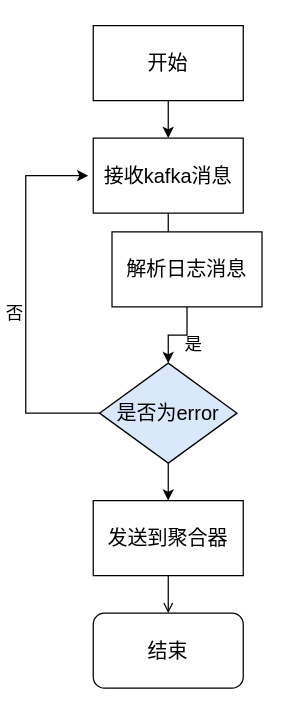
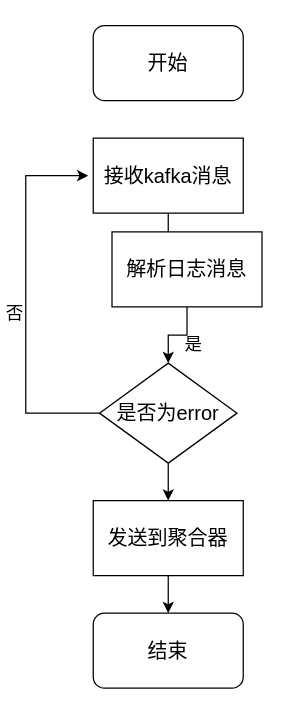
  <mxCell id="0" />
  <mxCell id="1" parent="0" />
- <mxCell id="2" style="edgeStyle=orthogonalEdgeStyle;rounded=0;orthogonalLoop=1;jettySize=auto;html=1;entryX=0.5;entryY=0;entryDx=0;entryDy=0;" edge="1" parent="1" source="3" target="5"><mxGeometry relative="1" as="geometry" /></mxCell>
- <mxCell id="3" value="&lt;font style=&quot;font-size: 16px;&quot;&gt;开始&lt;/font&gt;" style="whiteSpace=wrap;html=1;rounded=0;" vertex="1" parent="1"><mxGeometry x="74" y="20" width="120" height="60" as="geometry" /></mxCell>
+ <mxCell id="3" value="&lt;font style=&quot;font-size: 16px;&quot;&gt;开始&lt;/font&gt;" style="rounded=1;whiteSpace=wrap;html=1;" vertex="1" parent="1"><mxGeometry x="74" y="20" width="120" height="60" as="geometry" /></mxCell>
  <mxCell id="4" style="edgeStyle=orthogonalEdgeStyle;rounded=0;orthogonalLoop=1;jettySize=auto;html=1;entryX=0.5;entryY=0;entryDx=0;entryDy=0;" edge="1" parent="1" source="5" target="7"><mxGeometry relative="1" as="geometry" /></mxCell>
  <mxCell id="5" value="&lt;font style=&quot;font-size: 16px;&quot;&gt;接收kafka消息&lt;/font&gt;" style="rounded=0;whiteSpace=wrap;html=1;" vertex="1" parent="1"><mxGeometry x="74" y="110" width="120" height="60" as="geometry" /></mxCell>
  <mxCell id="6" style="edgeStyle=orthogonalEdgeStyle;rounded=0;orthogonalLoop=1;jettySize=auto;html=1;entryX=0.5;entryY=0;entryDx=0;entryDy=0;" edge="1" parent="1" source="7" target="11"><mxGeometry relative="1" as="geometry" /></mxCell>
  <mxCell id="7" value="&lt;font style=&quot;font-size: 16px;&quot;&gt;解析日志消息&lt;/font&gt;" style="rounded=0;whiteSpace=wrap;html=1;" vertex="1" parent="1"><mxGeometry x="89" y="185" width="120" height="60" as="geometry" /></mxCell>
  <mxCell id="8" style="edgeStyle=orthogonalEdgeStyle;rounded=0;orthogonalLoop=1;jettySize=auto;html=1;exitX=0;exitY=0.5;exitDx=0;exitDy=0;" edge="1" parent="1" source="11"><mxGeometry relative="1" as="geometry"><mxPoint x="45" y="330" as="sourcePoint" /><mxPoint x="70" y="140" as="targetPoint" /><Array as="points"><mxPoint x="20" y="330" /><mxPoint x="20" y="140" /></Array></mxGeometry></mxCell>
  <mxCell id="9" value="&lt;font style=&quot;font-size: 14px;&quot;&gt;否&lt;/font&gt;" style="edgeLabel;html=1;align=center;verticalAlign=middle;resizable=0;points=[];" vertex="1" connectable="0" parent="8"><mxGeometry x="-0.064" y="2" relative="1" as="geometry"><mxPoint x="-8" as="offset" /></mxGeometry></mxCell>
  <mxCell id="10" style="edgeStyle=orthogonalEdgeStyle;rounded=0;orthogonalLoop=1;jettySize=auto;html=1;entryX=0.5;entryY=0;entryDx=0;entryDy=0;" edge="1" parent="1" source="11" target="13"><mxGeometry relative="1" as="geometry" /></mxCell>
- <mxCell id="11" value="&lt;font style=&quot;font-size: 16px;&quot;&gt;是否为error&lt;/font&gt;" style="rhombus;whiteSpace=wrap;html=1;fillColor=#dae8fc;" vertex="1" parent="1"><mxGeometry x="79" y="290" width="110" height="80" as="geometry" /></mxCell>
- <mxCell id="12" style="edgeStyle=orthogonalEdgeStyle;rounded=0;orthogonalLoop=1;jettySize=auto;html=1;entryX=0.5;entryY=0;entryDx=0;entryDy=0;endArrow=open;" edge="1" parent="1" source="13" target="15"><mxGeometry relative="1" as="geometry" /></mxCell>
+ <mxCell id="11" value="&lt;font style=&quot;font-size: 16px;&quot;&gt;是否为error&lt;/font&gt;" style="rhombus;whiteSpace=wrap;html=1;" vertex="1" parent="1"><mxGeometry x="79" y="290" width="110" height="80" as="geometry" /></mxCell>
+ <mxCell id="12" style="edgeStyle=orthogonalEdgeStyle;rounded=0;orthogonalLoop=1;jettySize=auto;html=1;entryX=0.5;entryY=0;entryDx=0;entryDy=0;" edge="1" parent="1" source="13" target="15"><mxGeometry relative="1" as="geometry" /></mxCell>
  <mxCell id="13" value="&lt;font style=&quot;font-size: 16px;&quot;&gt;发送到聚合器&lt;/font&gt;" style="rounded=0;whiteSpace=wrap;html=1;" vertex="1" parent="1"><mxGeometry x="74" y="400" width="120" height="60" as="geometry" /></mxCell>
  <mxCell id="14" value="&lt;font style=&quot;font-size: 14px;&quot;&gt;是&lt;/font&gt;" style="text;html=1;align=center;verticalAlign=middle;resizable=0;points=[];autosize=1;strokeColor=none;fillColor=none;" vertex="1" parent="1"><mxGeometry x="134" y="260" width="40" height="30" as="geometry" /></mxCell>
  <mxCell id="15" value="&lt;font style=&quot;font-size: 16px;&quot;&gt;结束&lt;/font&gt;" style="rounded=1;whiteSpace=wrap;html=1;" vertex="1" parent="1"><mxGeometry x="74" y="490" width="120" height="60" as="geometry" /></mxCell>
